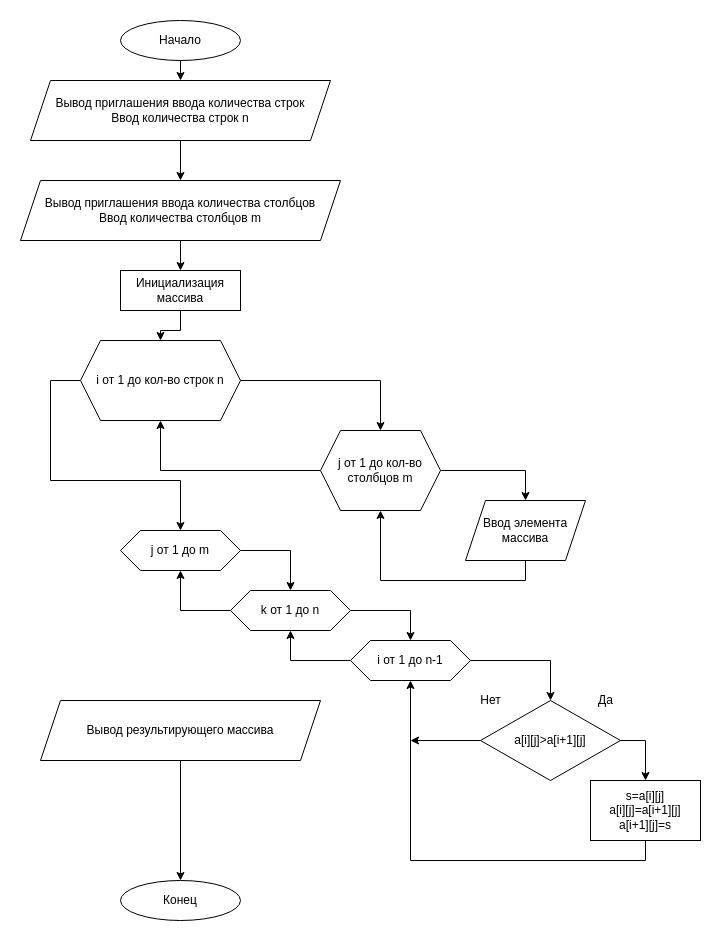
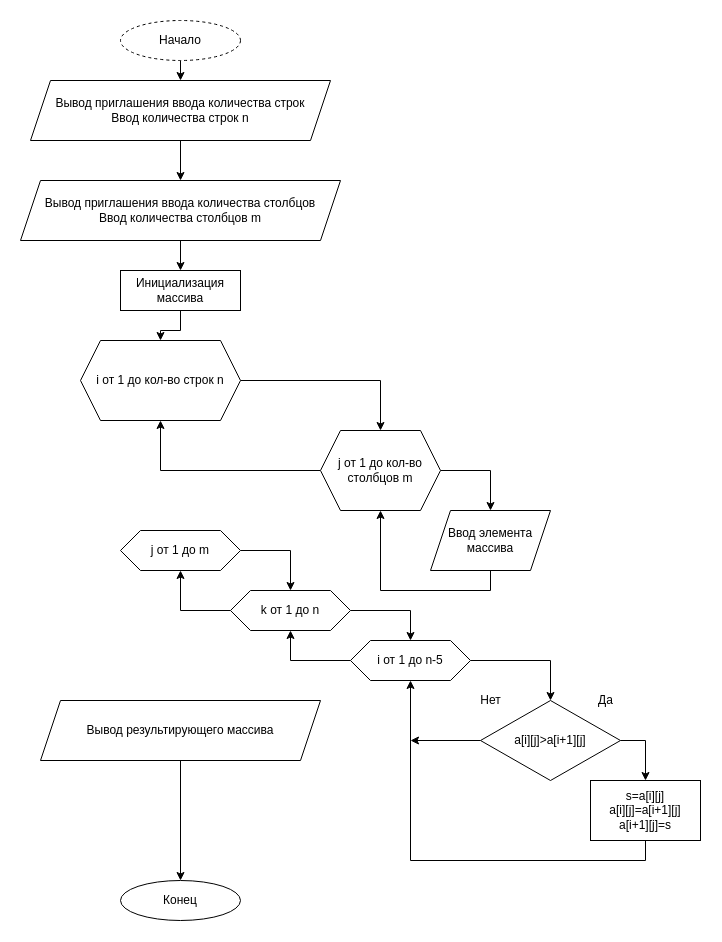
  <mxCell id="0" />
  <mxCell id="1" parent="0" />
  <mxCell id="2" style="edgeStyle=orthogonalEdgeStyle;rounded=0;orthogonalLoop=1;jettySize=auto;html=1;exitX=0.5;exitY=1;exitDx=0;exitDy=0;entryX=0.5;entryY=0;entryDx=0;entryDy=0;" parent="1" source="3" target="5" edge="1"><mxGeometry relative="1" as="geometry"><mxPoint x="180" y="80" as="targetPoint" /></mxGeometry></mxCell>
- <mxCell id="3" value="Начало" style="ellipse;whiteSpace=wrap;html=1;" parent="1" vertex="1"><mxGeometry x="120" y="20" width="120" height="40" as="geometry" /></mxCell>
+ <mxCell id="3" value="Начало" style="ellipse;whiteSpace=wrap;html=1;dashed=1;" parent="1" vertex="1"><mxGeometry x="120" y="20" width="120" height="40" as="geometry" /></mxCell>
  <mxCell id="4" style="edgeStyle=orthogonalEdgeStyle;rounded=0;orthogonalLoop=1;jettySize=auto;html=1;exitX=0.5;exitY=1;exitDx=0;exitDy=0;entryX=0.5;entryY=0;entryDx=0;entryDy=0;" parent="1" source="5" target="7" edge="1"><mxGeometry relative="1" as="geometry" /></mxCell>
  <mxCell id="5" value="Вывод приглашения ввода количества строк&lt;br&gt;Ввод количества строк n" style="shape=parallelogram;perimeter=parallelogramPerimeter;whiteSpace=wrap;html=1;fixedSize=1;" parent="1" vertex="1"><mxGeometry x="30" y="80" width="300" height="60" as="geometry" /></mxCell>
  <mxCell id="6" style="edgeStyle=orthogonalEdgeStyle;rounded=0;orthogonalLoop=1;jettySize=auto;html=1;exitX=0.5;exitY=1;exitDx=0;exitDy=0;" parent="1" source="7" target="17" edge="1"><mxGeometry relative="1" as="geometry"><mxPoint x="180" y="410" as="targetPoint" /></mxGeometry></mxCell>
  <mxCell id="7" value="Вывод приглашения ввода количества столбцов&lt;br&gt;Ввод количества столбцов m" style="shape=parallelogram;perimeter=parallelogramPerimeter;whiteSpace=wrap;html=1;fixedSize=1;" parent="1" vertex="1"><mxGeometry x="20" y="180" width="320" height="60" as="geometry" /></mxCell>
- <mxCell id="8" style="edgeStyle=orthogonalEdgeStyle;rounded=0;orthogonalLoop=1;jettySize=auto;html=1;exitX=0;exitY=0.5;exitDx=0;exitDy=0;entryX=0.5;entryY=0;entryDx=0;entryDy=0;" parent="1" source="10" target="32" edge="1"><mxGeometry relative="1" as="geometry"><Array as="points"><mxPoint x="50" y="380" /><mxPoint x="50" y="480" /><mxPoint x="180" y="480" /></Array><mxPoint x="180" y="500" as="targetPoint" /></mxGeometry></mxCell>
  <mxCell id="9" style="edgeStyle=orthogonalEdgeStyle;rounded=0;orthogonalLoop=1;jettySize=auto;html=1;exitX=1;exitY=0.5;exitDx=0;exitDy=0;" parent="1" source="10" target="15" edge="1"><mxGeometry relative="1" as="geometry"><mxPoint x="345" y="420" as="targetPoint" /></mxGeometry></mxCell>
  <mxCell id="10" value="i от 1 до кол-во строк n" style="shape=hexagon;perimeter=hexagonPerimeter2;whiteSpace=wrap;html=1;fixedSize=1;" parent="1" vertex="1"><mxGeometry x="80" y="340" width="160" height="80" as="geometry" /></mxCell>
  <mxCell id="11" style="edgeStyle=orthogonalEdgeStyle;rounded=0;orthogonalLoop=1;jettySize=auto;html=1;entryX=0.5;entryY=1;entryDx=0;entryDy=0;exitX=0.5;exitY=1;exitDx=0;exitDy=0;" parent="1" source="18" target="15" edge="1"><mxGeometry relative="1" as="geometry"><mxPoint x="440" y="710" as="sourcePoint" /></mxGeometry></mxCell>
  <mxCell id="12" value="Конец" style="ellipse;whiteSpace=wrap;html=1;" parent="1" vertex="1"><mxGeometry x="120" y="880" width="120" height="40" as="geometry" /></mxCell>
  <mxCell id="13" style="edgeStyle=orthogonalEdgeStyle;rounded=0;orthogonalLoop=1;jettySize=auto;html=1;exitX=1;exitY=0.5;exitDx=0;exitDy=0;entryX=0.5;entryY=0;entryDx=0;entryDy=0;" parent="1" source="15" target="18" edge="1"><mxGeometry relative="1" as="geometry"><mxPoint x="440" y="640" as="targetPoint" /></mxGeometry></mxCell>
  <mxCell id="14" style="edgeStyle=orthogonalEdgeStyle;rounded=0;orthogonalLoop=1;jettySize=auto;html=1;exitX=0;exitY=0.5;exitDx=0;exitDy=0;entryX=0.5;entryY=1;entryDx=0;entryDy=0;" parent="1" source="15" target="10" edge="1"><mxGeometry relative="1" as="geometry" /></mxCell>
  <mxCell id="15" value="j от 1 до кол-во столбцов m" style="shape=hexagon;perimeter=hexagonPerimeter2;whiteSpace=wrap;html=1;fixedSize=1;" parent="1" vertex="1"><mxGeometry x="320" y="430" width="120" height="80" as="geometry" /></mxCell>
  <mxCell id="16" style="edgeStyle=orthogonalEdgeStyle;rounded=0;orthogonalLoop=1;jettySize=auto;html=1;exitX=0.5;exitY=1;exitDx=0;exitDy=0;" parent="1" source="17" target="10" edge="1"><mxGeometry relative="1" as="geometry" /></mxCell>
  <mxCell id="17" value="Инициализация массива" style="rounded=0;whiteSpace=wrap;html=1;" parent="1" vertex="1"><mxGeometry x="120" y="270" width="120" height="40" as="geometry" /></mxCell>
- <mxCell id="18" value="Ввод элемента массива" style="shape=parallelogram;perimeter=parallelogramPerimeter;whiteSpace=wrap;html=1;fixedSize=1;" parent="1" vertex="1"><mxGeometry x="465" y="500" width="120" height="60" as="geometry" /></mxCell>
+ <mxCell id="18" value="Ввод элемента массива" style="shape=parallelogram;perimeter=parallelogramPerimeter;whiteSpace=wrap;html=1;fixedSize=1;" parent="1" vertex="1"><mxGeometry x="430" y="510" width="120" height="60" as="geometry" /></mxCell>
  <mxCell id="19" style="edgeStyle=orthogonalEdgeStyle;rounded=0;orthogonalLoop=1;jettySize=auto;html=1;exitX=1;exitY=0.5;exitDx=0;exitDy=0;entryX=0.5;entryY=0;entryDx=0;entryDy=0;" parent="1" source="21" target="35" edge="1"><mxGeometry relative="1" as="geometry"><mxPoint x="360" y="890" as="targetPoint" /></mxGeometry></mxCell>
  <mxCell id="20" style="edgeStyle=orthogonalEdgeStyle;rounded=0;orthogonalLoop=1;jettySize=auto;html=1;exitX=0;exitY=0.5;exitDx=0;exitDy=0;entryX=0.5;entryY=1;entryDx=0;entryDy=0;" parent="1" source="21" target="32" edge="1"><mxGeometry relative="1" as="geometry"><mxPoint x="180" y="1130" as="targetPoint" /><Array as="points"><mxPoint x="180" y="610" /></Array></mxGeometry></mxCell>
  <mxCell id="21" value="k от 1 до n" style="shape=hexagon;perimeter=hexagonPerimeter2;whiteSpace=wrap;html=1;fixedSize=1;" parent="1" vertex="1"><mxGeometry x="230" y="590" width="120" height="40" as="geometry" /></mxCell>
  <mxCell id="22" style="edgeStyle=orthogonalEdgeStyle;rounded=0;orthogonalLoop=1;jettySize=auto;html=1;exitX=1;exitY=0.5;exitDx=0;exitDy=0;entryX=0.5;entryY=0;entryDx=0;entryDy=0;" parent="1" source="24" target="28" edge="1"><mxGeometry relative="1" as="geometry" /></mxCell>
  <mxCell id="23" style="edgeStyle=orthogonalEdgeStyle;rounded=0;orthogonalLoop=1;jettySize=auto;html=1;exitX=0;exitY=0.5;exitDx=0;exitDy=0;" parent="1" source="24" edge="1"><mxGeometry relative="1" as="geometry"><mxPoint x="410" y="740" as="targetPoint" /></mxGeometry></mxCell>
  <mxCell id="24" value="a[i][j]&amp;gt;a[i+1][j]" style="rhombus;whiteSpace=wrap;html=1;" parent="1" vertex="1"><mxGeometry x="480" y="700" width="140" height="80" as="geometry" /></mxCell>
  <mxCell id="25" value="Да" style="text;html=1;align=center;verticalAlign=middle;resizable=0;points=[];autosize=1;strokeColor=none;" parent="1" vertex="1"><mxGeometry x="590" y="690" width="30" height="20" as="geometry" /></mxCell>
  <mxCell id="26" value="Нет" style="text;html=1;align=center;verticalAlign=middle;resizable=0;points=[];autosize=1;strokeColor=none;" parent="1" vertex="1"><mxGeometry x="470" y="690" width="40" height="20" as="geometry" /></mxCell>
  <mxCell id="27" style="edgeStyle=orthogonalEdgeStyle;rounded=0;orthogonalLoop=1;jettySize=auto;html=1;exitX=0.5;exitY=1;exitDx=0;exitDy=0;entryX=0.5;entryY=1;entryDx=0;entryDy=0;" parent="1" source="28" target="35" edge="1"><mxGeometry relative="1" as="geometry"><mxPoint x="180" y="910" as="targetPoint" /><Array as="points"><mxPoint x="645" y="860" /><mxPoint x="410" y="860" /></Array></mxGeometry></mxCell>
  <mxCell id="28" value="&lt;div&gt;s=a[i][j]&lt;/div&gt;&lt;div&gt;&lt;span&gt;a[i][j]=a[i+1][j]&lt;/span&gt;&lt;/div&gt;&lt;div&gt;&lt;span&gt;a[i+1][j]=s&lt;/span&gt;&lt;/div&gt;" style="rounded=0;whiteSpace=wrap;html=1;" parent="1" vertex="1"><mxGeometry x="590" y="780" width="110" height="60" as="geometry" /></mxCell>
  <mxCell id="29" style="edgeStyle=orthogonalEdgeStyle;rounded=0;orthogonalLoop=1;jettySize=auto;html=1;exitX=0.5;exitY=1;exitDx=0;exitDy=0;entryX=0.5;entryY=0;entryDx=0;entryDy=0;" parent="1" source="30" target="12" edge="1"><mxGeometry relative="1" as="geometry"><mxPoint x="190" y="1044" as="targetPoint" /></mxGeometry></mxCell>
  <mxCell id="30" value="Вывод результирующего массива" style="shape=parallelogram;perimeter=parallelogramPerimeter;whiteSpace=wrap;html=1;fixedSize=1;" parent="1" vertex="1"><mxGeometry x="40" y="700" width="280" height="60" as="geometry" /></mxCell>
  <mxCell id="31" style="edgeStyle=orthogonalEdgeStyle;rounded=0;orthogonalLoop=1;jettySize=auto;html=1;exitX=1;exitY=0.5;exitDx=0;exitDy=0;" parent="1" source="32" target="21" edge="1"><mxGeometry relative="1" as="geometry" /></mxCell>
  <mxCell id="32" value="j от 1 до m" style="shape=hexagon;perimeter=hexagonPerimeter2;whiteSpace=wrap;html=1;fixedSize=1;" parent="1" vertex="1"><mxGeometry x="120" y="530" width="120" height="40" as="geometry" /></mxCell>
  <mxCell id="33" style="edgeStyle=orthogonalEdgeStyle;rounded=0;orthogonalLoop=1;jettySize=auto;html=1;exitX=1;exitY=0.5;exitDx=0;exitDy=0;entryX=0.5;entryY=0;entryDx=0;entryDy=0;" parent="1" source="35" target="24" edge="1"><mxGeometry relative="1" as="geometry" /></mxCell>
  <mxCell id="34" style="edgeStyle=orthogonalEdgeStyle;rounded=0;orthogonalLoop=1;jettySize=auto;html=1;exitX=0;exitY=0.5;exitDx=0;exitDy=0;entryX=0.5;entryY=1;entryDx=0;entryDy=0;" parent="1" source="35" target="21" edge="1"><mxGeometry relative="1" as="geometry" /></mxCell>
- <mxCell id="35" value="i от 1 до n-1" style="shape=hexagon;perimeter=hexagonPerimeter2;whiteSpace=wrap;html=1;fixedSize=1;" parent="1" vertex="1"><mxGeometry x="350" y="640" width="120" height="40" as="geometry" /></mxCell>
+ <mxCell id="35" value="i от 1 до n-5" style="shape=hexagon;perimeter=hexagonPerimeter2;whiteSpace=wrap;html=1;fixedSize=1;" parent="1" vertex="1"><mxGeometry x="350" y="640" width="120" height="40" as="geometry" /></mxCell>
